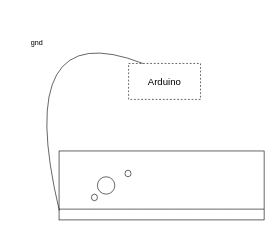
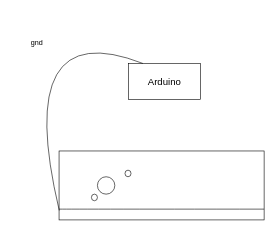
  <mxCell id="0" />
  <mxCell id="1" parent="0" />
  <mxCell id="2" value="" style="rounded=0;whiteSpace=wrap;html=1;fontSize=16;" vertex="1" parent="1"><mxGeometry x="98" y="251" width="342" height="115" as="geometry" /></mxCell>
- <mxCell id="3" value="Arduino" style="rounded=0;whiteSpace=wrap;html=1;fontSize=16;dashed=1;" vertex="1" parent="1"><mxGeometry x="214" y="105" width="120" height="60" as="geometry" /></mxCell>
+ <mxCell id="3" value="Arduino" style="rounded=0;whiteSpace=wrap;html=1;fontSize=16;" vertex="1" parent="1"><mxGeometry x="214" y="105" width="120" height="60" as="geometry" /></mxCell>
  <mxCell id="4" value="gnd" style="endArrow=none;html=1;rounded=0;fontSize=12;startSize=8;endSize=8;curved=1;exitX=0.198;exitY=0;exitDx=0;exitDy=0;exitPerimeter=0;entryX=0.001;entryY=0.863;entryDx=0;entryDy=0;entryPerimeter=0;" edge="1" parent="1" source="3" target="2"><mxGeometry x="-0.384" y="32" width="50" height="50" relative="1" as="geometry"><mxPoint x="249" y="160" as="sourcePoint" /><mxPoint x="299" y="110" as="targetPoint" /><Array as="points"><mxPoint x="20" y="20" /></Array><mxPoint as="offset" /></mxGeometry></mxCell>
  <mxCell id="5" value="" style="ellipse;whiteSpace=wrap;html=1;aspect=fixed;fontSize=16;" vertex="1" parent="1"><mxGeometry x="162" y="294" width="29" height="29" as="geometry" /></mxCell>
  <mxCell id="6" value="" style="endArrow=none;html=1;rounded=0;fontSize=12;startSize=8;endSize=8;curved=1;exitX=0;exitY=0.75;exitDx=0;exitDy=0;entryX=1;entryY=0.75;entryDx=0;entryDy=0;" edge="1" parent="1"><mxGeometry width="50" height="50" relative="1" as="geometry"><mxPoint x="98" y="348" as="sourcePoint" /><mxPoint x="440" y="348" as="targetPoint" /></mxGeometry></mxCell>
  <mxCell id="7" value="" style="ellipse;whiteSpace=wrap;html=1;fontSize=16;" vertex="1" parent="1"><mxGeometry x="208" y="283" width="10" height="11" as="geometry" /></mxCell>
  <mxCell id="8" value="" style="ellipse;whiteSpace=wrap;html=1;fontSize=16;" vertex="1" parent="1"><mxGeometry x="152" y="323" width="10" height="11" as="geometry" /></mxCell>
